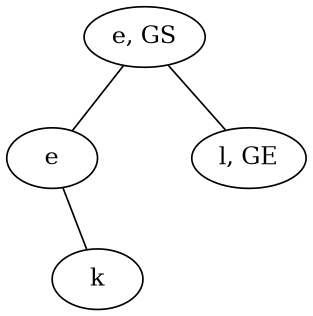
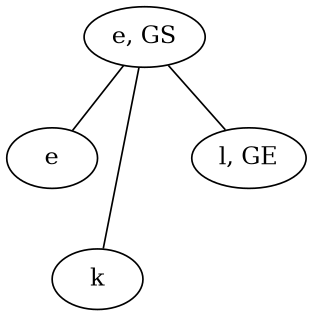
  graph {
    n1 [label="e, GS"]
    n2 [label=e]
    n3 [label=k]
    n4 [label="l, GE"]
    n1 -- n2
-   n2 -- n3
+   n1 -- n3
    n1 -- n4
  }
